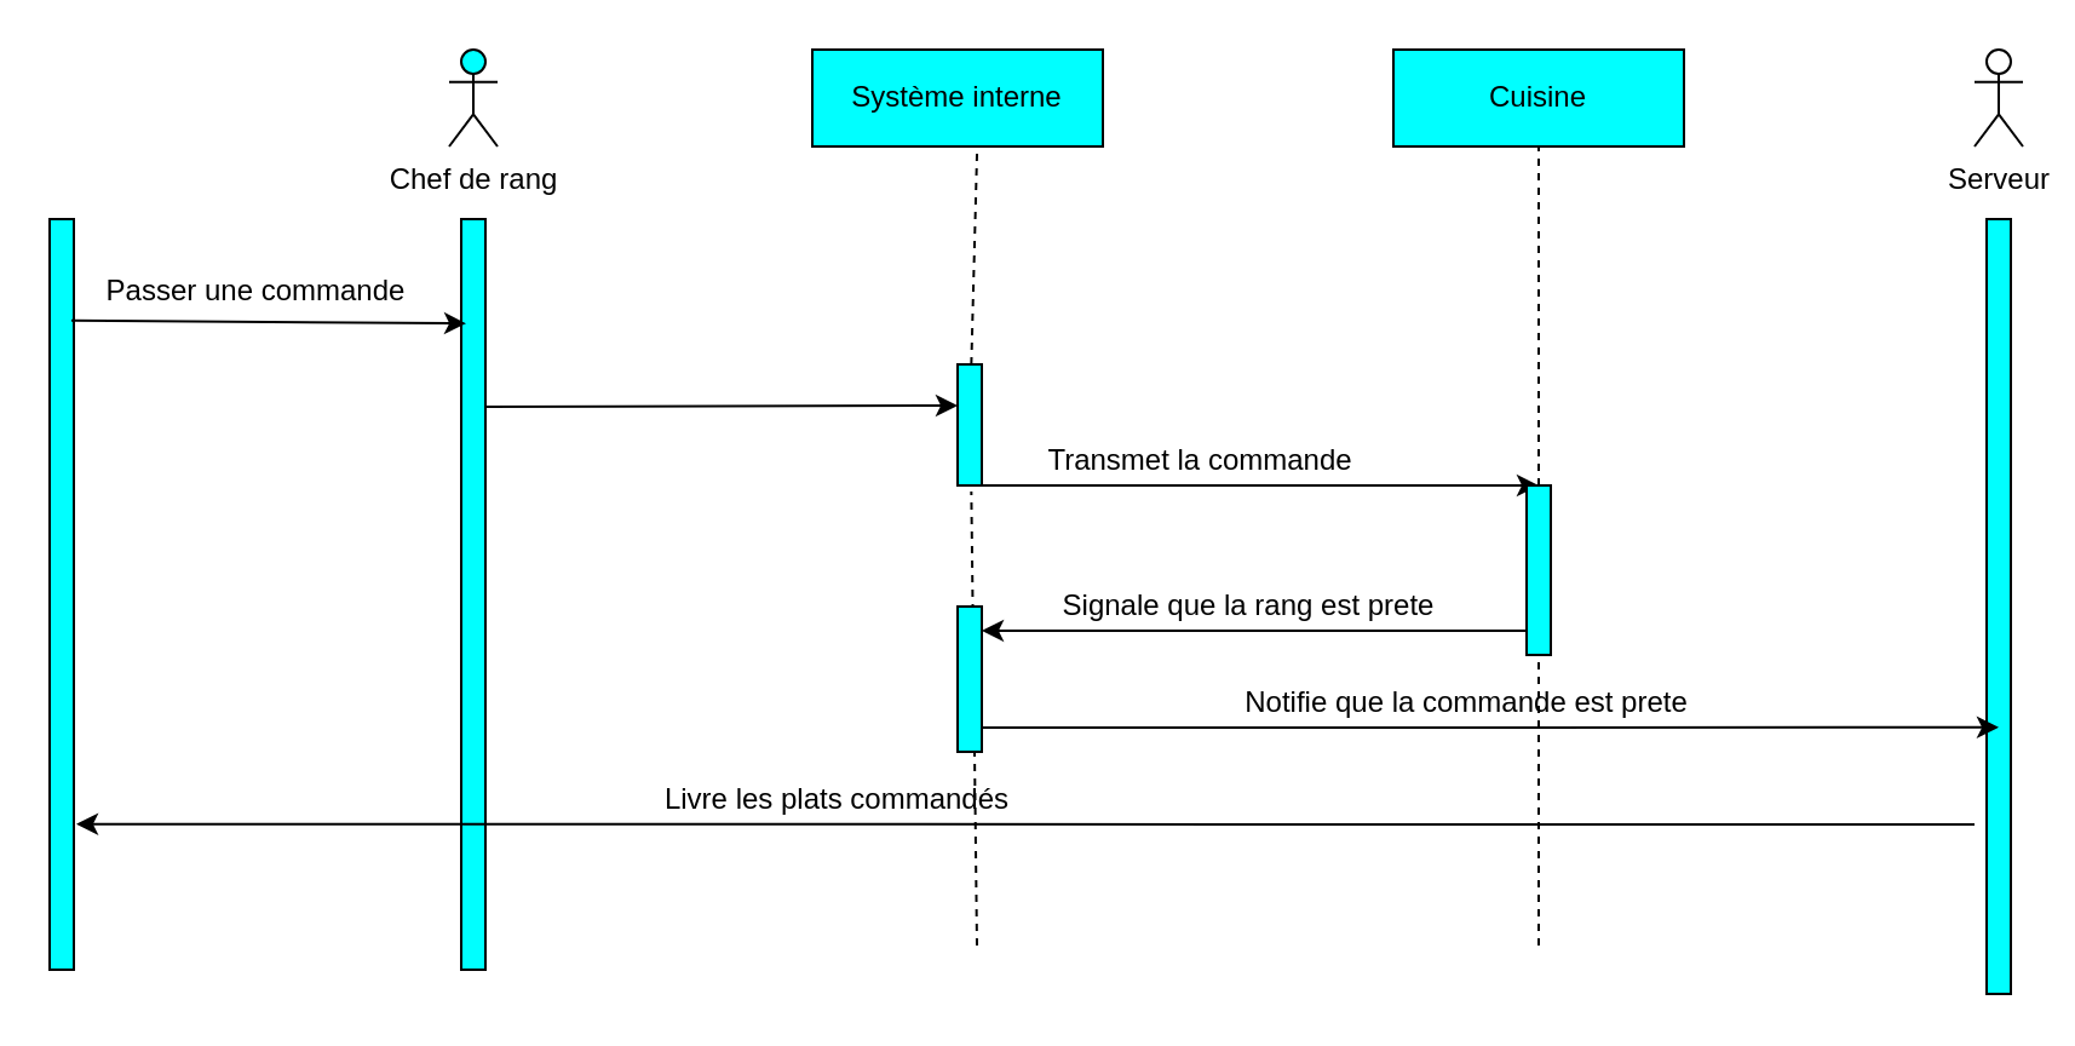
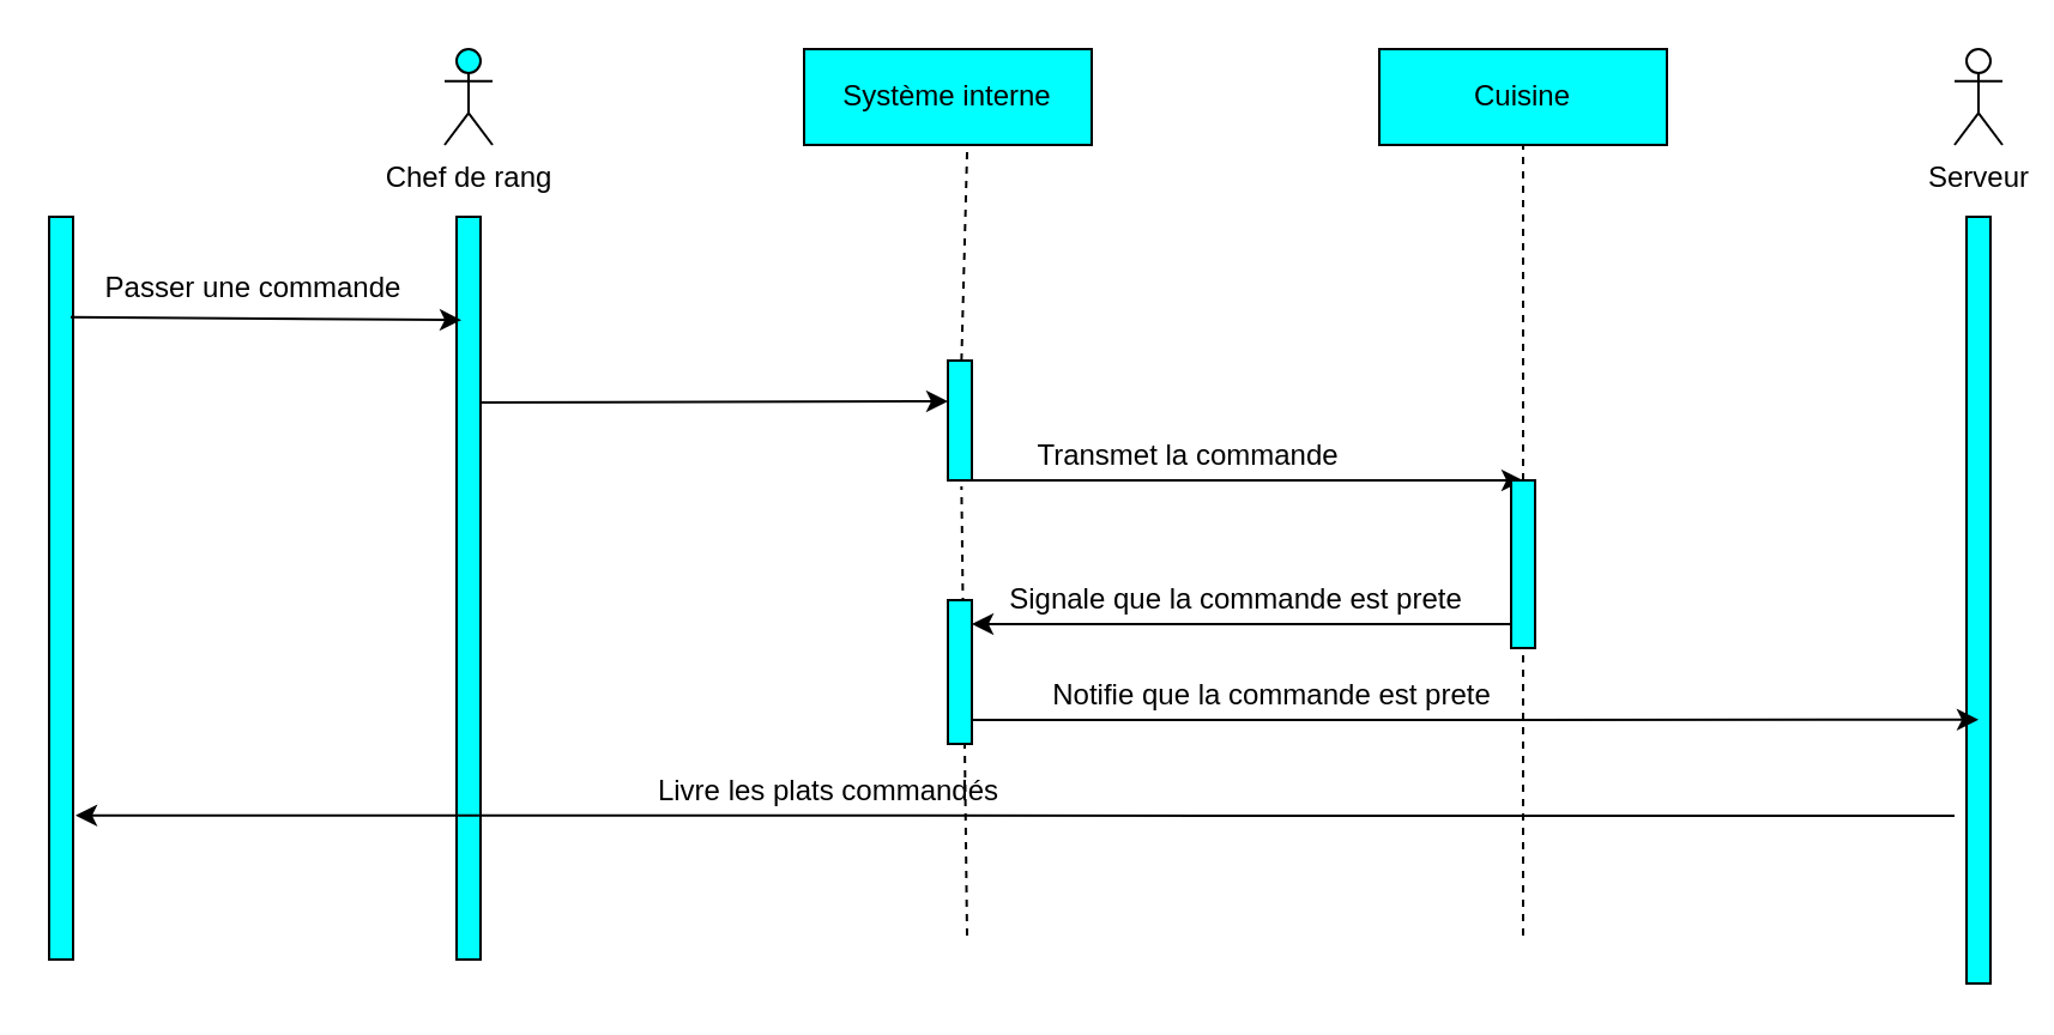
  <mxCell id="0" />
  <mxCell id="1" parent="0" />
  <mxCell id="2" value="Chef de rang" style="shape=umlActor;verticalLabelPosition=bottom;verticalAlign=top;html=1;outlineConnect=0;fillColor=#00FFFF;" vertex="1" parent="1"><mxGeometry x="185" y="20" width="20" height="40" as="geometry" /></mxCell>
  <mxCell id="3" value="Système interne" style="rounded=0;whiteSpace=wrap;html=1;fillColor=#00FFFF;" vertex="1" parent="1"><mxGeometry x="335" y="20" width="120" height="40" as="geometry" /></mxCell>
  <mxCell id="4" value="Cuisine" style="rounded=0;whiteSpace=wrap;html=1;fillColor=#00FFFF;" vertex="1" parent="1"><mxGeometry x="575" y="20" width="120" height="40" as="geometry" /></mxCell>
  <mxCell id="5" value="Serveur" style="shape=umlActor;verticalLabelPosition=bottom;verticalAlign=top;html=1;outlineConnect=0;" vertex="1" parent="1"><mxGeometry x="815" y="20" width="20" height="40" as="geometry" /></mxCell>
  <mxCell id="6" value="" style="rounded=0;whiteSpace=wrap;html=1;fillColor=#00FFFF;" vertex="1" parent="1"><mxGeometry x="20" y="90" width="10" height="310" as="geometry" /></mxCell>
  <mxCell id="7" value="" style="rounded=0;whiteSpace=wrap;html=1;fillColor=#00FFFF;" vertex="1" parent="1"><mxGeometry x="190" y="90" width="10" height="310" as="geometry" /></mxCell>
  <mxCell id="8" value="" style="endArrow=none;dashed=1;html=1;entryX=0.567;entryY=1.05;entryDx=0;entryDy=0;entryPerimeter=0;" edge="1" parent="1" source="22" target="3"><mxGeometry width="50" height="50" relative="1" as="geometry"><mxPoint x="403" y="390" as="sourcePoint" /><mxPoint x="405" y="180" as="targetPoint" /></mxGeometry></mxCell>
  <mxCell id="9" value="" style="endArrow=none;dashed=1;html=1;entryX=0.5;entryY=1;entryDx=0;entryDy=0;" edge="1" parent="1" source="25" target="4"><mxGeometry width="50" height="50" relative="1" as="geometry"><mxPoint x="635" y="390" as="sourcePoint" /><mxPoint x="665" y="70" as="targetPoint" /></mxGeometry></mxCell>
  <mxCell id="10" value="" style="rounded=0;whiteSpace=wrap;html=1;fillColor=#00FFFF;" vertex="1" parent="1"><mxGeometry x="820" y="90" width="10" height="320" as="geometry" /></mxCell>
  <mxCell id="11" value="" style="endArrow=classic;html=1;exitX=0.9;exitY=0.135;exitDx=0;exitDy=0;exitPerimeter=0;entryX=0.2;entryY=0.139;entryDx=0;entryDy=0;entryPerimeter=0;" edge="1" parent="1" source="6" target="7"><mxGeometry width="50" height="50" relative="1" as="geometry"><mxPoint x="65" y="210" as="sourcePoint" /><mxPoint x="191" y="130" as="targetPoint" /></mxGeometry></mxCell>
  <mxCell id="12" value="Passer une commande" style="text;html=1;align=center;verticalAlign=middle;resizable=0;points=[];autosize=1;" vertex="1" parent="1"><mxGeometry x="35" y="110" width="140" height="20" as="geometry" /></mxCell>
  <mxCell id="13" value="" style="endArrow=classic;html=1;exitX=1;exitY=0.25;exitDx=0;exitDy=0;entryX=0;entryY=0.34;entryDx=0;entryDy=0;entryPerimeter=0;" edge="1" parent="1" source="7" target="22"><mxGeometry width="50" height="50" relative="1" as="geometry"><mxPoint x="275" y="240" as="sourcePoint" /><mxPoint x="405" y="167" as="targetPoint" /></mxGeometry></mxCell>
  <mxCell id="14" value="" style="endArrow=classic;html=1;" edge="1" parent="1"><mxGeometry width="50" height="50" relative="1" as="geometry"><mxPoint x="405" y="200" as="sourcePoint" /><mxPoint x="635" y="200" as="targetPoint" /></mxGeometry></mxCell>
  <mxCell id="15" value="Transmet la commande" style="text;html=1;align=center;verticalAlign=middle;resizable=0;points=[];autosize=1;" vertex="1" parent="1"><mxGeometry x="425" y="180" width="140" height="20" as="geometry" /></mxCell>
  <mxCell id="16" value="" style="endArrow=classic;html=1;" edge="1" parent="1"><mxGeometry width="50" height="50" relative="1" as="geometry"><mxPoint x="635" y="260" as="sourcePoint" /><mxPoint x="405" y="260" as="targetPoint" /></mxGeometry></mxCell>
- <mxCell id="17" value="Signale que la rang est prete" style="text;html=1;align=center;verticalAlign=middle;resizable=0;points=[];autosize=1;" vertex="1" parent="1"><mxGeometry x="415" y="240" width="200" height="20" as="geometry" /></mxCell>
+ <mxCell id="17" value="Signale que la commande est prete" style="text;html=1;align=center;verticalAlign=middle;resizable=0;points=[];autosize=1;" vertex="1" parent="1"><mxGeometry x="415" y="240" width="200" height="20" as="geometry" /></mxCell>
  <mxCell id="18" value="" style="endArrow=classic;html=1;entryX=0.5;entryY=0.656;entryDx=0;entryDy=0;entryPerimeter=0;" edge="1" parent="1" target="10"><mxGeometry width="50" height="50" relative="1" as="geometry"><mxPoint x="405" y="300" as="sourcePoint" /><mxPoint x="695" y="300" as="targetPoint" /></mxGeometry></mxCell>
- <mxCell id="19" value="Notifie que la commande est prete" style="text;html=1;align=center;verticalAlign=middle;resizable=0;points=[];autosize=1;" vertex="1" parent="1"><mxGeometry x="505" y="280" width="200" height="20" as="geometry" /></mxCell>
+ <mxCell id="19" value="Notifie que la commande est prete" style="text;html=1;align=center;verticalAlign=middle;resizable=0;points=[];autosize=1;" vertex="1" parent="1"><mxGeometry x="430" y="280" width="200" height="20" as="geometry" /></mxCell>
  <mxCell id="20" value="" style="endArrow=classic;html=1;entryX=1.1;entryY=0.806;entryDx=0;entryDy=0;entryPerimeter=0;" edge="1" parent="1" target="6"><mxGeometry width="50" height="50" relative="1" as="geometry"><mxPoint x="815" y="340" as="sourcePoint" /><mxPoint x="115" y="410" as="targetPoint" /></mxGeometry></mxCell>
  <mxCell id="21" value="Livre les plats commandés" style="text;html=1;align=center;verticalAlign=middle;resizable=0;points=[];autosize=1;" vertex="1" parent="1"><mxGeometry x="265" y="320" width="160" height="20" as="geometry" /></mxCell>
  <mxCell id="22" value="" style="rounded=0;whiteSpace=wrap;html=1;fillColor=#00FFFF;" vertex="1" parent="1"><mxGeometry x="395" y="150" width="10" height="50" as="geometry" /></mxCell>
  <mxCell id="23" value="" style="endArrow=none;dashed=1;html=1;entryX=0.567;entryY=1.05;entryDx=0;entryDy=0;entryPerimeter=0;" edge="1" parent="1" target="22"><mxGeometry width="50" height="50" relative="1" as="geometry"><mxPoint x="403" y="390" as="sourcePoint" /><mxPoint x="403.04" y="62" as="targetPoint" /></mxGeometry></mxCell>
  <mxCell id="24" value="" style="rounded=0;whiteSpace=wrap;html=1;fillColor=#00FFFF;" vertex="1" parent="1"><mxGeometry x="395" y="250" width="10" height="60" as="geometry" /></mxCell>
  <mxCell id="25" value="" style="rounded=0;whiteSpace=wrap;html=1;fillColor=#00FFFF;" vertex="1" parent="1"><mxGeometry x="630" y="200" width="10" height="70" as="geometry" /></mxCell>
  <mxCell id="26" value="" style="endArrow=none;dashed=1;html=1;entryX=0.5;entryY=1;entryDx=0;entryDy=0;" edge="1" parent="1" target="25"><mxGeometry width="50" height="50" relative="1" as="geometry"><mxPoint x="635" y="390" as="sourcePoint" /><mxPoint x="635" y="60" as="targetPoint" /></mxGeometry></mxCell>
